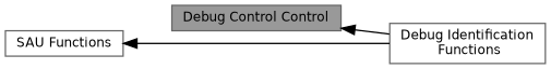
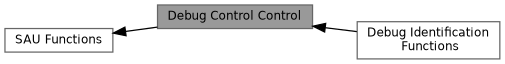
  digraph {
    rankdir=LR
    node [color=grey40 fillcolor=white fontname=Helvetica fontsize=10 shape=box style=filled]
    edge [dir=back fontname=Helvetica fontsize=10 labelfontname=Helvetica labelfontsize=10 shape=plaintext style=solid]
    n1 [color=gray40 fillcolor=grey60 fontcolor=black height=0.2 label="Debug Control Control" width=0.4]
    n2 [height=0.2 label="Debug Identification\l Functions" width=0.4]
    n3 [height=0.2 label="SAU Functions" width=0.4]
    n1 -> n2
-   n3 -> n2
+   n3 -> n1
  }
